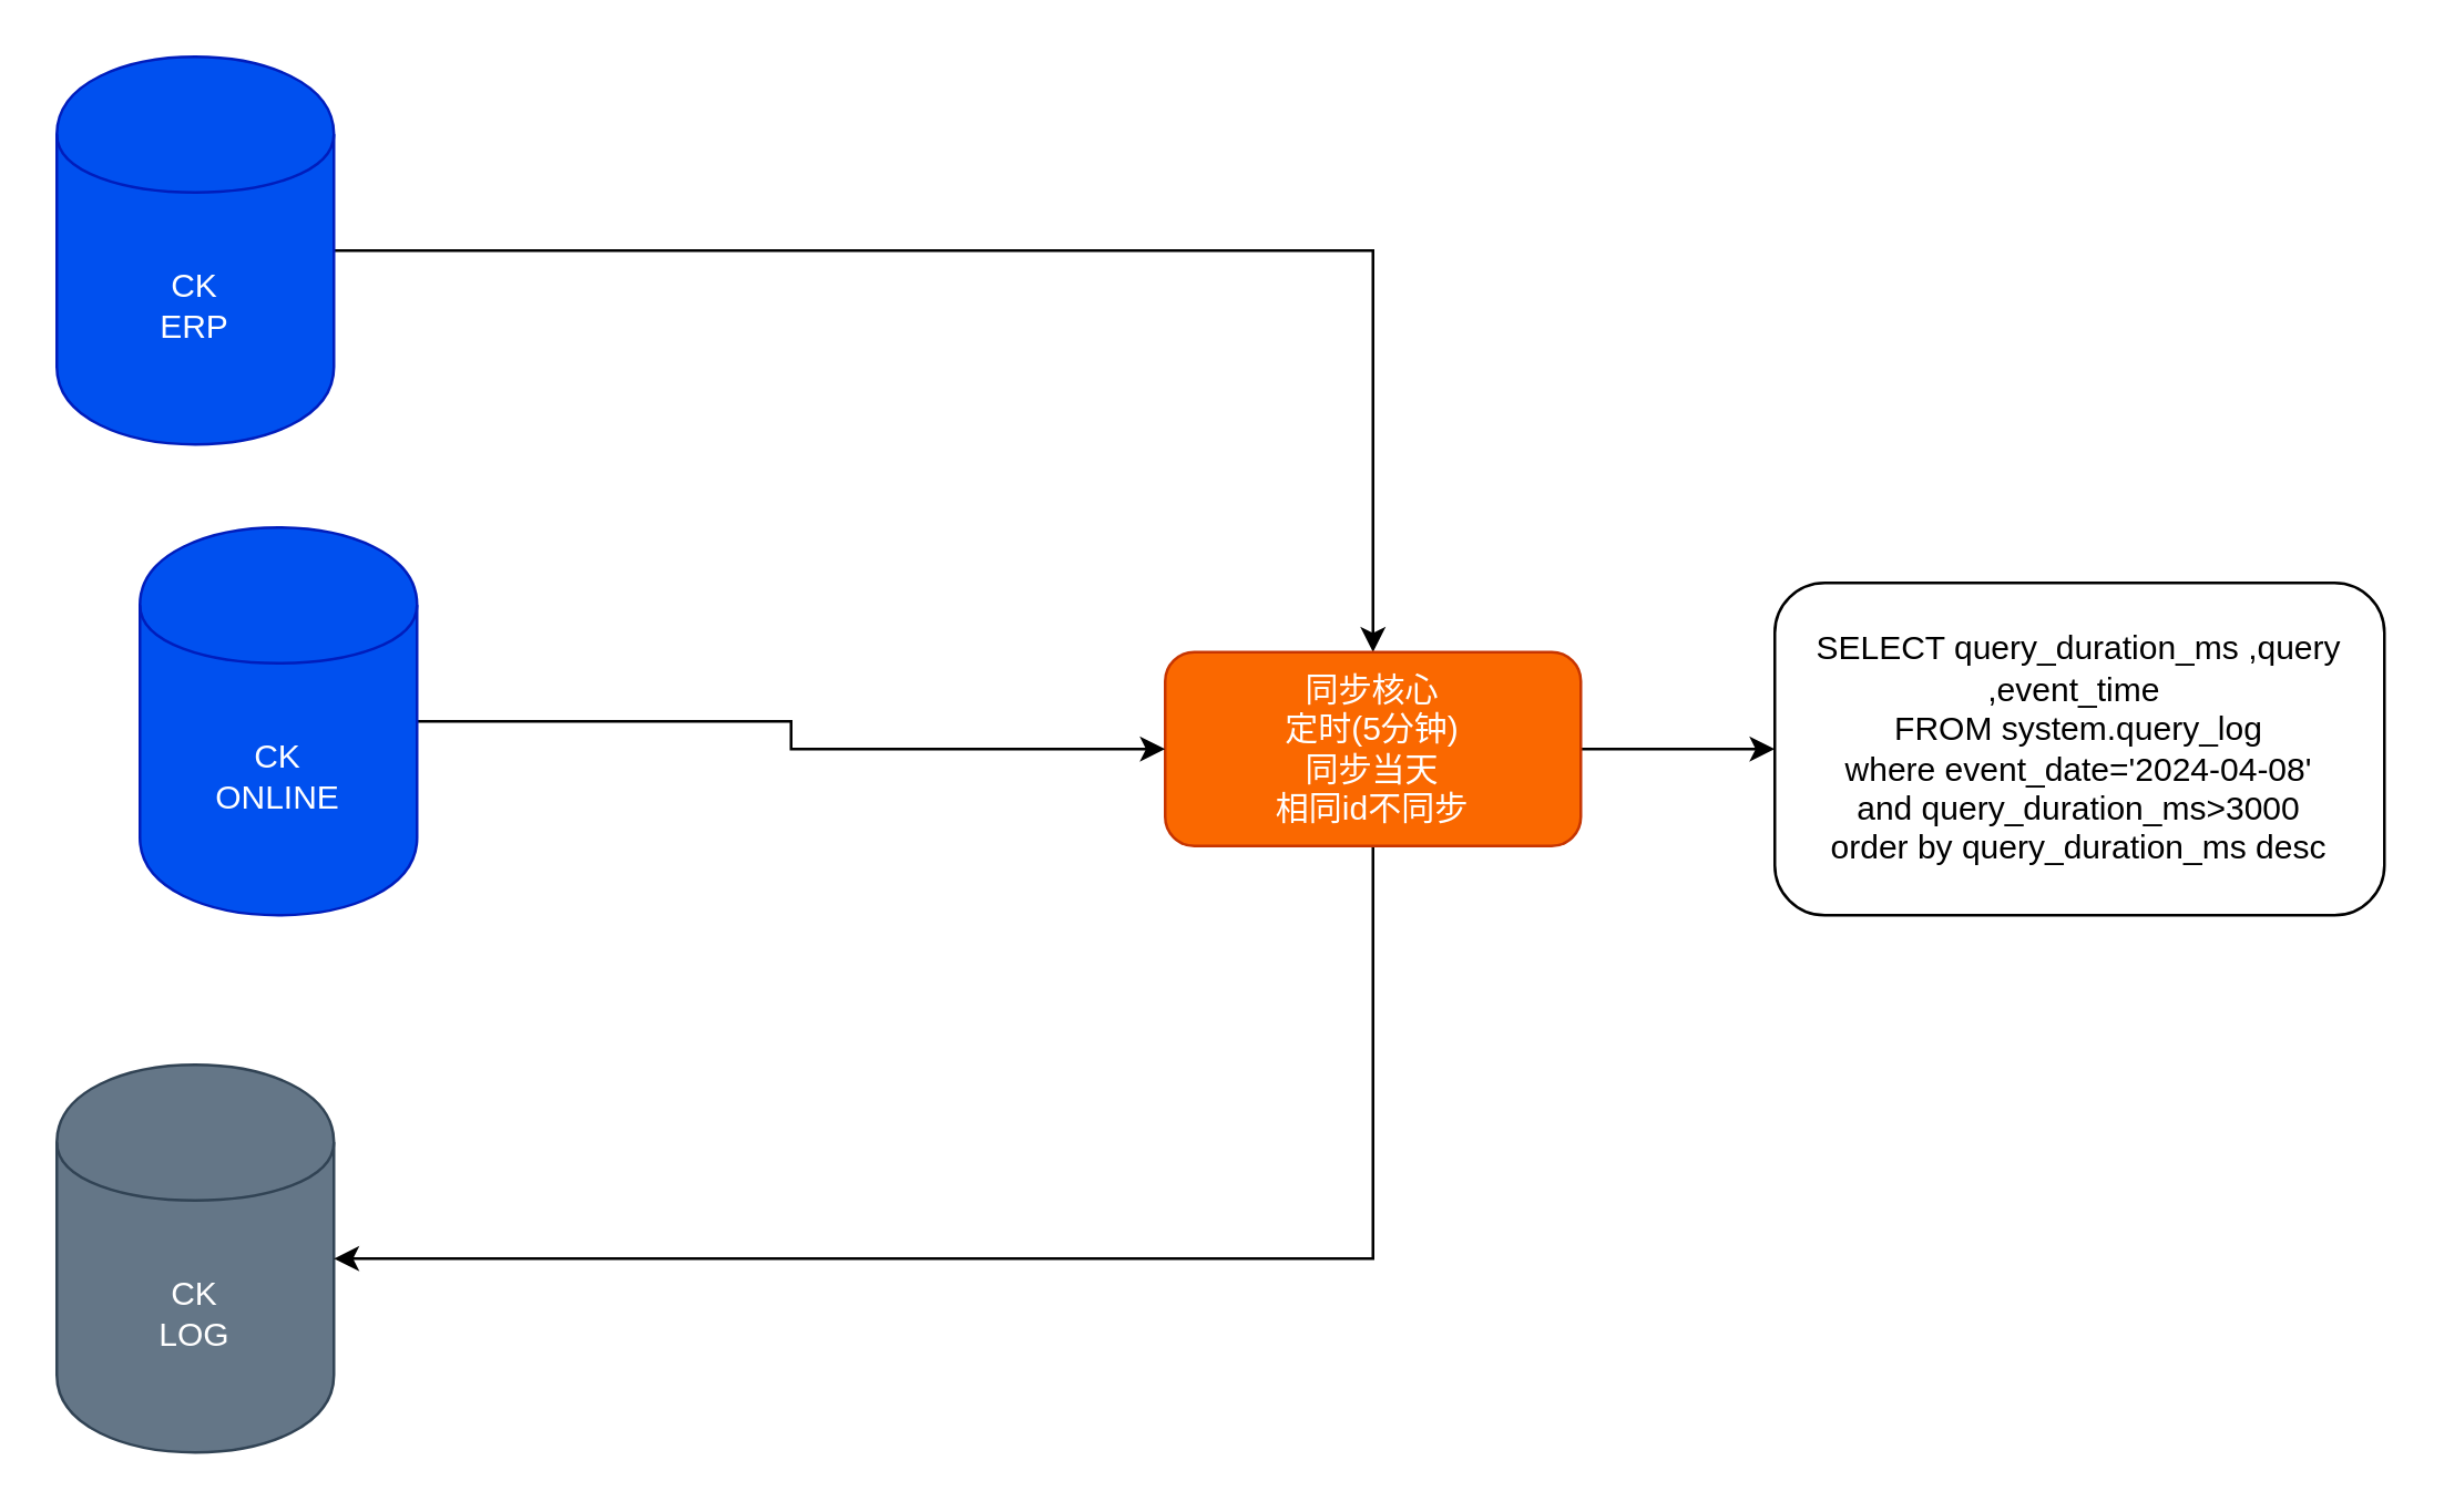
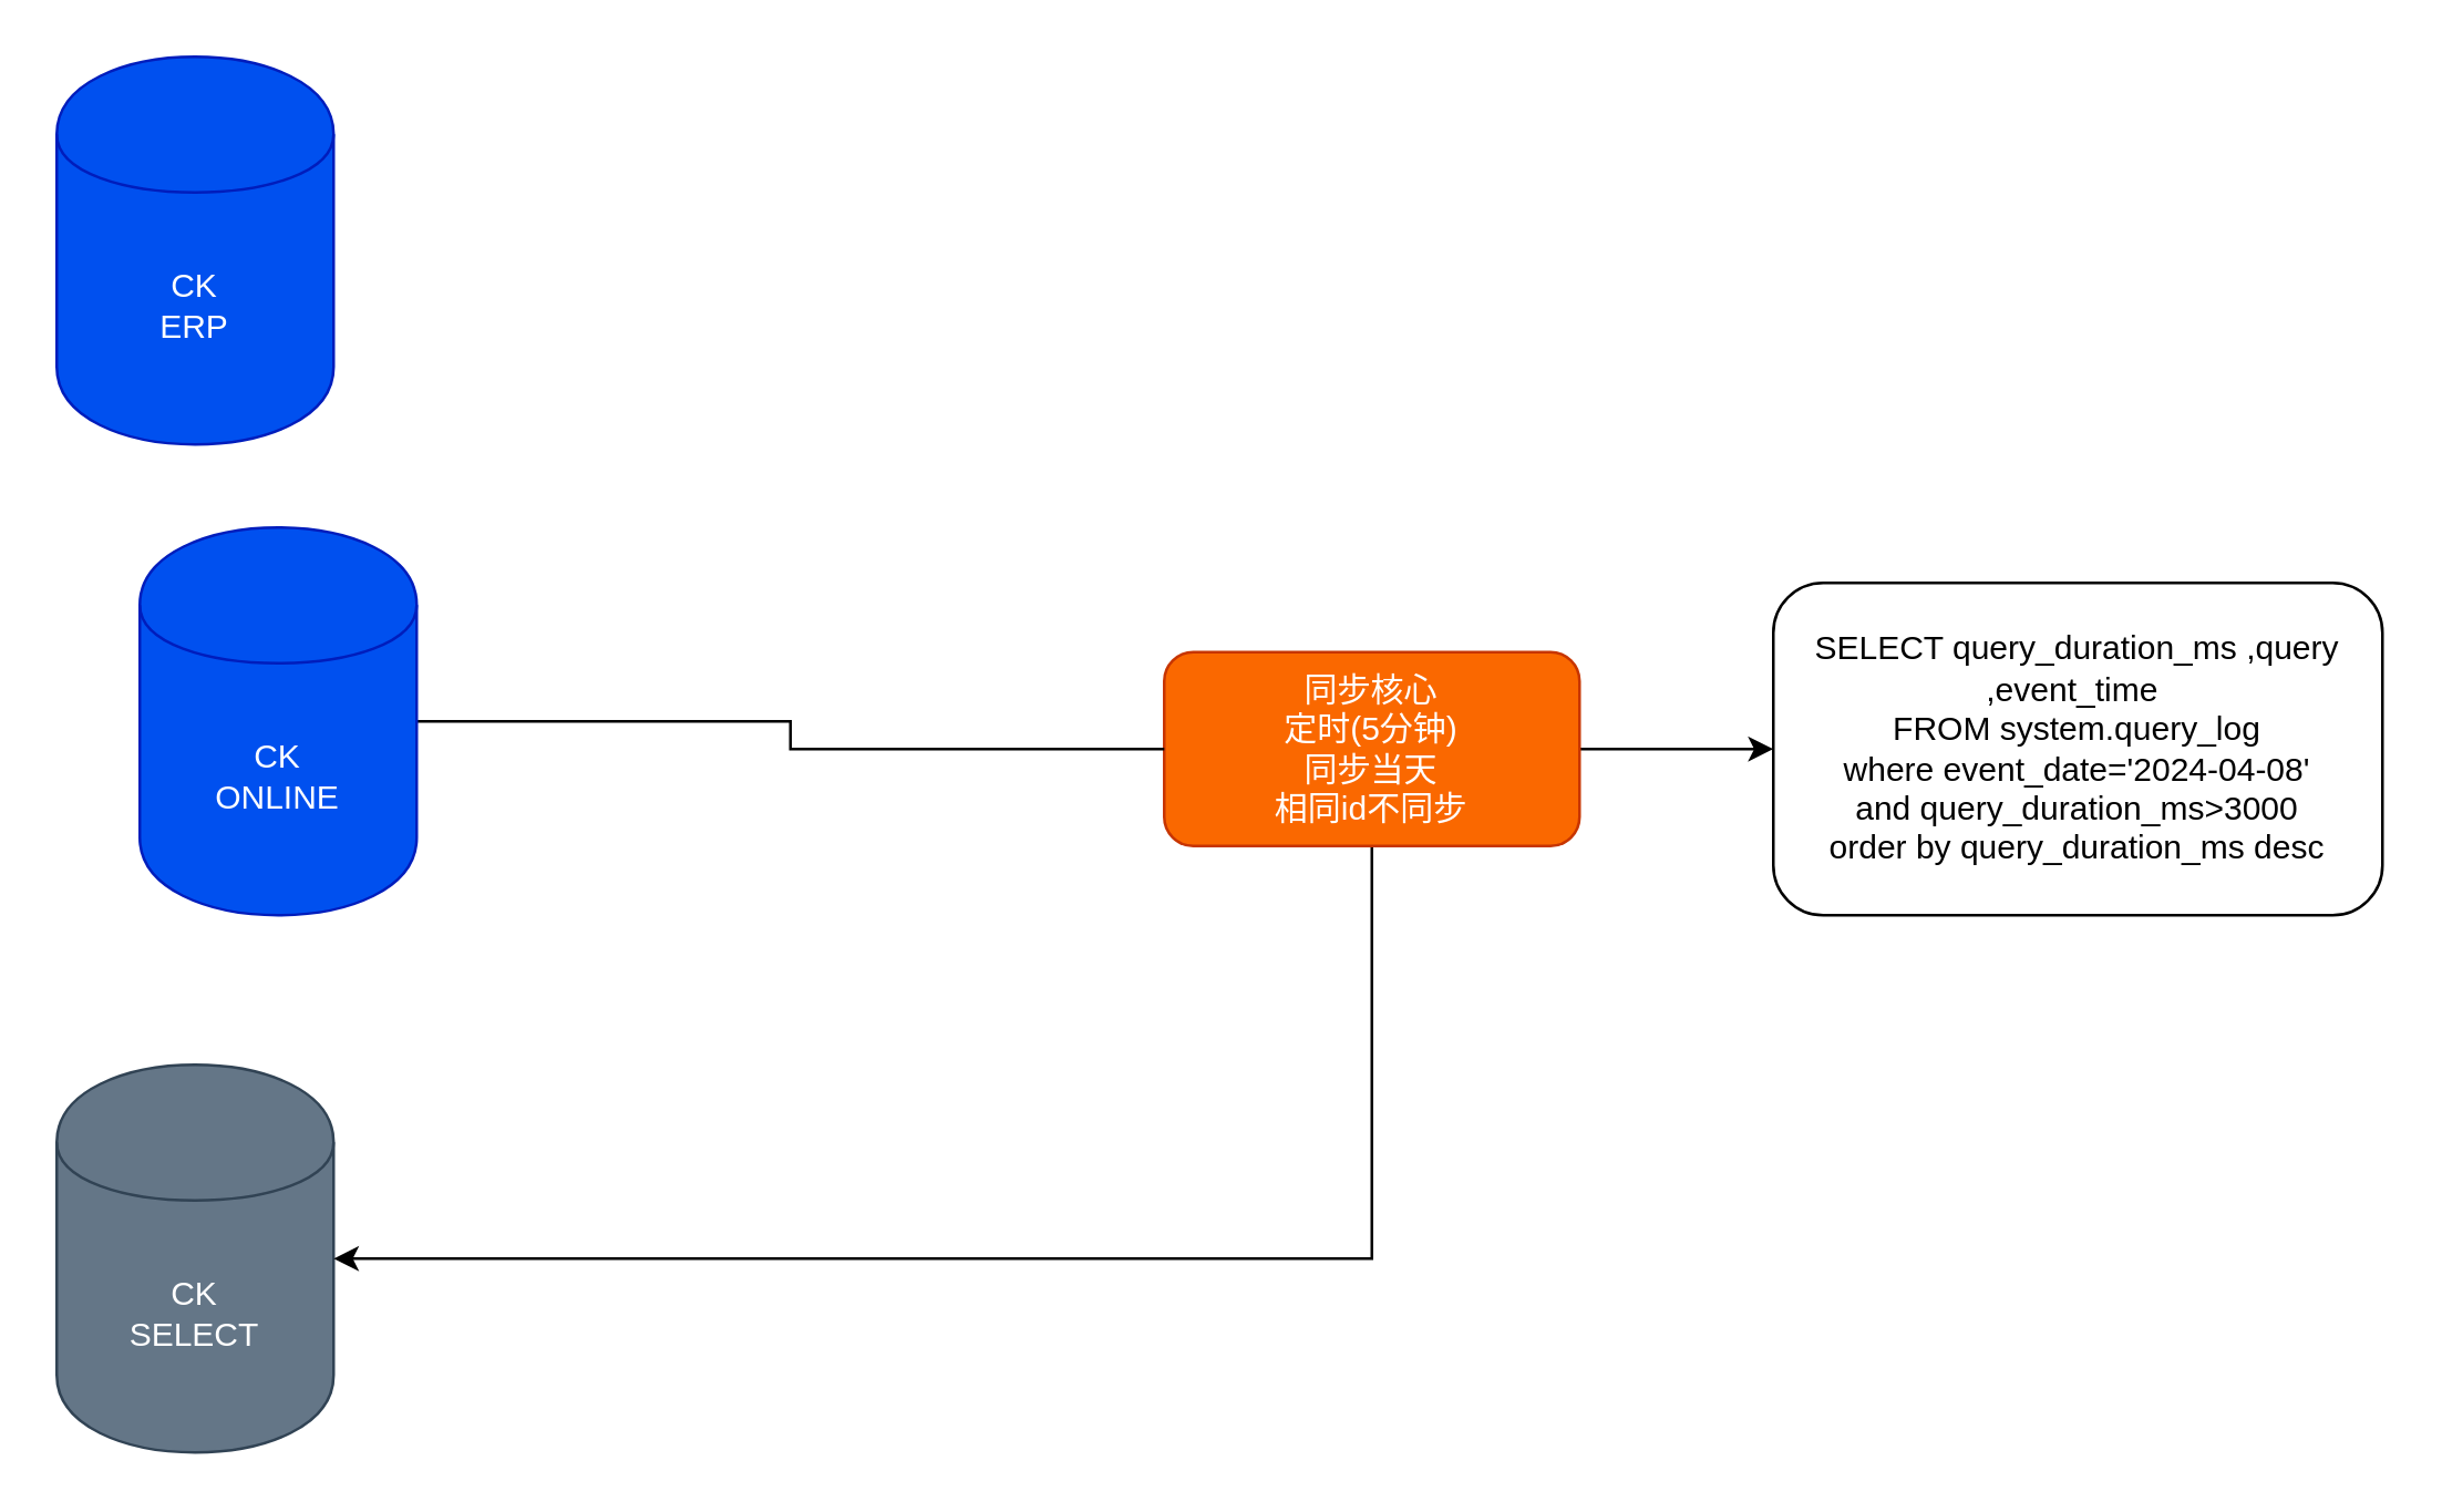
  <mxCell id="0" />
  <mxCell id="1" parent="0" />
- <mxCell id="2" style="edgeStyle=orthogonalEdgeStyle;rounded=0;orthogonalLoop=1;jettySize=auto;html=1;entryX=0.5;entryY=0;entryDx=0;entryDy=0;" parent="1" source="3" target="7" edge="1"><mxGeometry relative="1" as="geometry" /></mxCell>
  <mxCell id="3" value="CK&lt;br&gt;ERP" style="shape=cylinder;whiteSpace=wrap;html=1;boundedLbl=1;backgroundOutline=1;fillColor=#0050ef;strokeColor=#001DBC;fontColor=#ffffff;" parent="1" vertex="1"><mxGeometry x="20" y="20" width="100" height="140" as="geometry" /></mxCell>
- <mxCell id="4" value="CK&lt;br&gt;LOG" style="shape=cylinder;whiteSpace=wrap;html=1;boundedLbl=1;backgroundOutline=1;fillColor=#647687;strokeColor=#314354;fontColor=#ffffff;" parent="1" vertex="1"><mxGeometry x="20" y="384" width="100" height="140" as="geometry" /></mxCell>
+ <mxCell id="4" value="CK&lt;br&gt;SELECT" style="shape=cylinder;whiteSpace=wrap;html=1;boundedLbl=1;backgroundOutline=1;fillColor=#647687;strokeColor=#314354;fontColor=#ffffff;" parent="1" vertex="1"><mxGeometry x="20" y="384" width="100" height="140" as="geometry" /></mxCell>
  <mxCell id="5" style="edgeStyle=orthogonalEdgeStyle;rounded=0;orthogonalLoop=1;jettySize=auto;html=1;entryX=1;entryY=0.5;entryDx=0;entryDy=0;exitX=0.5;exitY=1;exitDx=0;exitDy=0;" parent="1" source="7" target="4" edge="1"><mxGeometry relative="1" as="geometry" /></mxCell>
  <mxCell id="6" value="" style="edgeStyle=orthogonalEdgeStyle;rounded=0;orthogonalLoop=1;jettySize=auto;html=1;" parent="1" source="7" target="8" edge="1"><mxGeometry relative="1" as="geometry" /></mxCell>
  <mxCell id="7" value="同步核心&lt;br&gt;定时(5分钟)&lt;br&gt;同步当天&lt;br&gt;相同id不同步" style="rounded=1;whiteSpace=wrap;html=1;fillColor=#fa6800;strokeColor=#C73500;fontColor=#ffffff;" parent="1" vertex="1"><mxGeometry x="420" y="235" width="150" height="70" as="geometry" /></mxCell>
  <mxCell id="8" value="&lt;div&gt;SELECT query_duration_ms ,query ,event_time&amp;nbsp;&lt;/div&gt;&lt;div&gt;FROM system.query_log&lt;/div&gt;&lt;div&gt;where event_date='2024-04-08'&lt;/div&gt;&lt;div&gt;and query_duration_ms&amp;gt;3000&lt;/div&gt;&lt;div&gt;order by query_duration_ms desc&lt;/div&gt;" style="rounded=1;whiteSpace=wrap;html=1;" parent="1" vertex="1"><mxGeometry x="640" y="210" width="220" height="120" as="geometry" /></mxCell>
- <mxCell id="9" style="edgeStyle=orthogonalEdgeStyle;rounded=0;orthogonalLoop=1;jettySize=auto;html=1;entryX=0;entryY=0.5;entryDx=0;entryDy=0;" parent="1" source="10" target="7" edge="1"><mxGeometry relative="1" as="geometry" /></mxCell>
+ <mxCell id="9" style="edgeStyle=orthogonalEdgeStyle;rounded=0;orthogonalLoop=1;jettySize=auto;html=1;entryX=0;entryY=0.5;entryDx=0;entryDy=0;endArrow=none;" parent="1" source="10" target="7" edge="1"><mxGeometry relative="1" as="geometry" /></mxCell>
  <mxCell id="10" value="CK&lt;br&gt;ONLINE" style="shape=cylinder;whiteSpace=wrap;html=1;boundedLbl=1;backgroundOutline=1;fillColor=#0050ef;strokeColor=#001DBC;fontColor=#ffffff;" parent="1" vertex="1"><mxGeometry x="50" y="190" width="100" height="140" as="geometry" /></mxCell>
